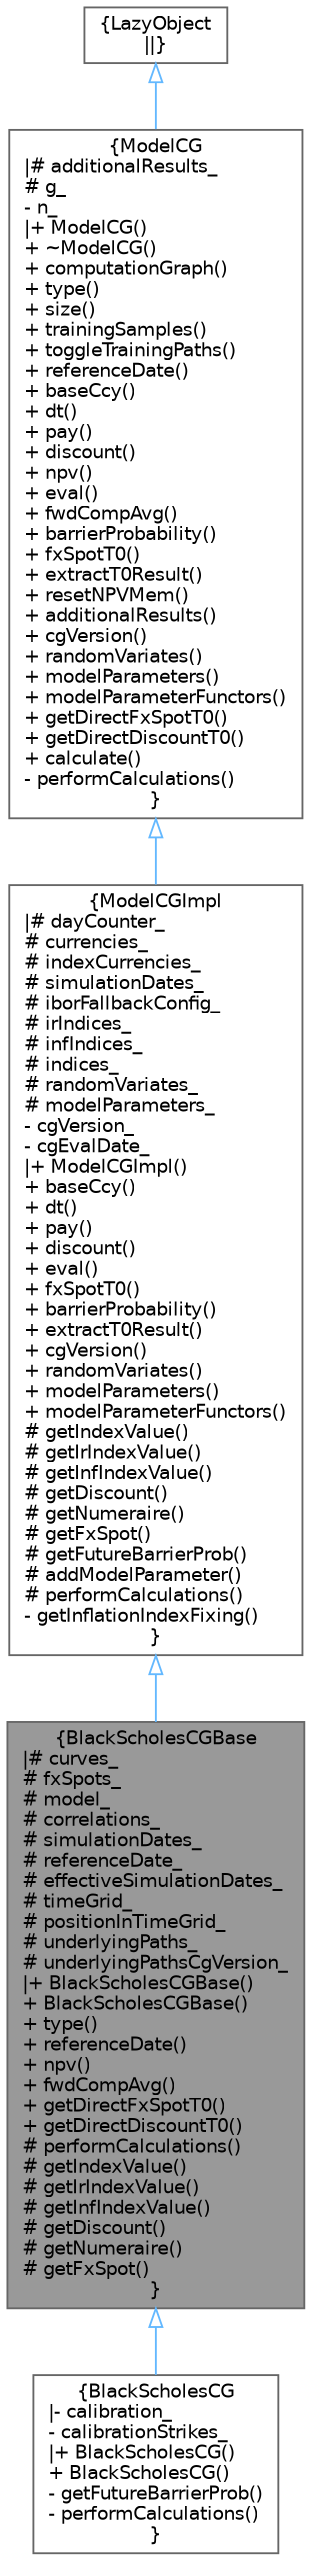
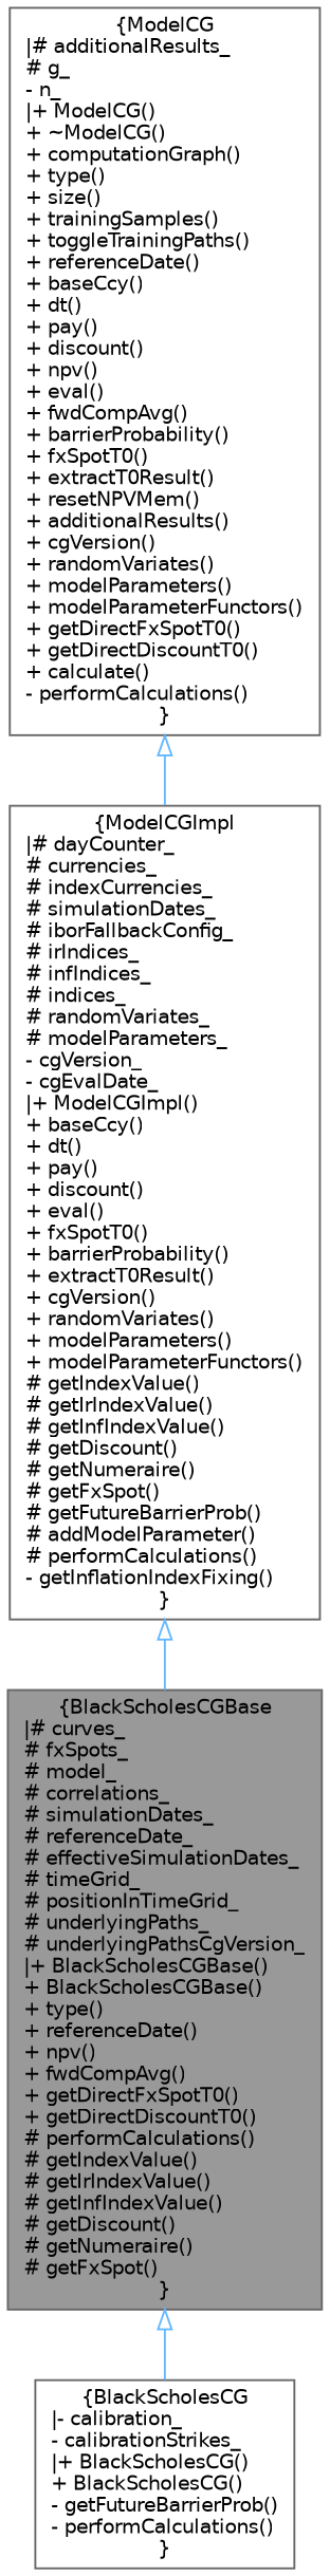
  digraph {
    node [color=gray40 fillcolor=white fontname=Helvetica fontsize=10 shape=box style=filled]
    edge [arrowtail=onormal color=steelblue1 dir=back fontname=Helvetica fontsize=10 labelfontname=Helvetica labelfontsize=10 style=solid]
    n1 [fillcolor=grey60 fontcolor=black height=0.2 label="{BlackScholesCGBase\n|# curves_\l# fxSpots_\l# model_\l# correlations_\l# simulationDates_\l# referenceDate_\l# effectiveSimulationDates_\l# timeGrid_\l# positionInTimeGrid_\l# underlyingPaths_\l# underlyingPathsCgVersion_\l|+ BlackScholesCGBase()\l+ BlackScholesCGBase()\l+ type()\l+ referenceDate()\l+ npv()\l+ fwdCompAvg()\l+ getDirectFxSpotT0()\l+ getDirectDiscountT0()\l# performCalculations()\l# getIndexValue()\l# getIrIndexValue()\l# getInfIndexValue()\l# getDiscount()\l# getNumeraire()\l# getFxSpot()\l}" width=0.4]
    n2 [height=0.2 label="{BlackScholesCG\n|- calibration_\l- calibrationStrikes_\l|+ BlackScholesCG()\l+ BlackScholesCG()\l- getFutureBarrierProb()\l- performCalculations()\l}" width=0.4]
    n3 [height=0.2 label="{ModelCGImpl\n|# dayCounter_\l# currencies_\l# indexCurrencies_\l# simulationDates_\l# iborFallbackConfig_\l# irIndices_\l# infIndices_\l# indices_\l# randomVariates_\l# modelParameters_\l- cgVersion_\l- cgEvalDate_\l|+ ModelCGImpl()\l+ baseCcy()\l+ dt()\l+ pay()\l+ discount()\l+ eval()\l+ fxSpotT0()\l+ barrierProbability()\l+ extractT0Result()\l+ cgVersion()\l+ randomVariates()\l+ modelParameters()\l+ modelParameterFunctors()\l# getIndexValue()\l# getIrIndexValue()\l# getInfIndexValue()\l# getDiscount()\l# getNumeraire()\l# getFxSpot()\l# getFutureBarrierProb()\l# addModelParameter()\l# performCalculations()\l- getInflationIndexFixing()\l}" width=0.4]
    n4 [height=0.2 label="{ModelCG\n|# additionalResults_\l# g_\l- n_\l|+ ModelCG()\l+ ~ModelCG()\l+ computationGraph()\l+ type()\l+ size()\l+ trainingSamples()\l+ toggleTrainingPaths()\l+ referenceDate()\l+ baseCcy()\l+ dt()\l+ pay()\l+ discount()\l+ npv()\l+ eval()\l+ fwdCompAvg()\l+ barrierProbability()\l+ fxSpotT0()\l+ extractT0Result()\l+ resetNPVMem()\l+ additionalResults()\l+ cgVersion()\l+ randomVariates()\l+ modelParameters()\l+ modelParameterFunctors()\l+ getDirectFxSpotT0()\l+ getDirectDiscountT0()\l+ calculate()\l- performCalculations()\l}" width=0.4]
-   n5 [height=0.2 label="{LazyObject\n||}" width=0.4]
    n1 -> n2
    n3 -> n1
    n4 -> n3
-   n5 -> n4
  }
